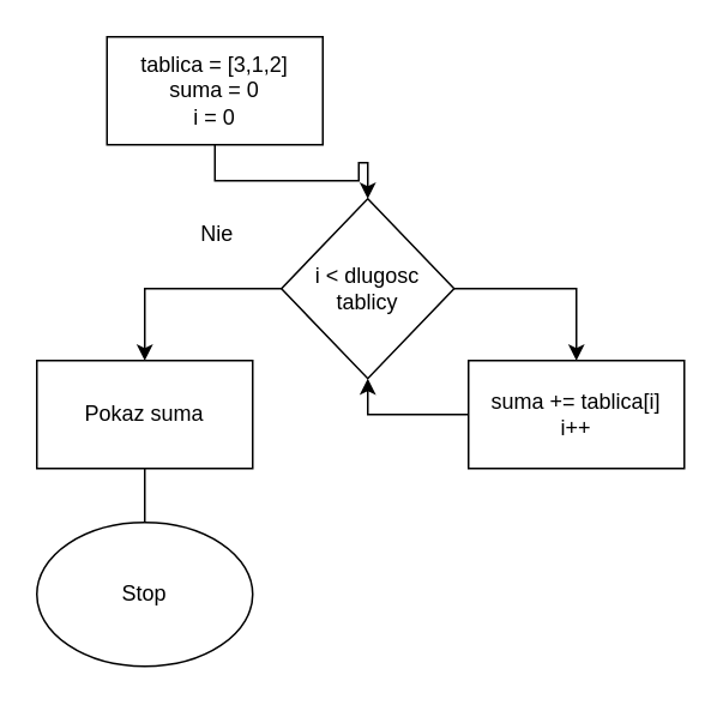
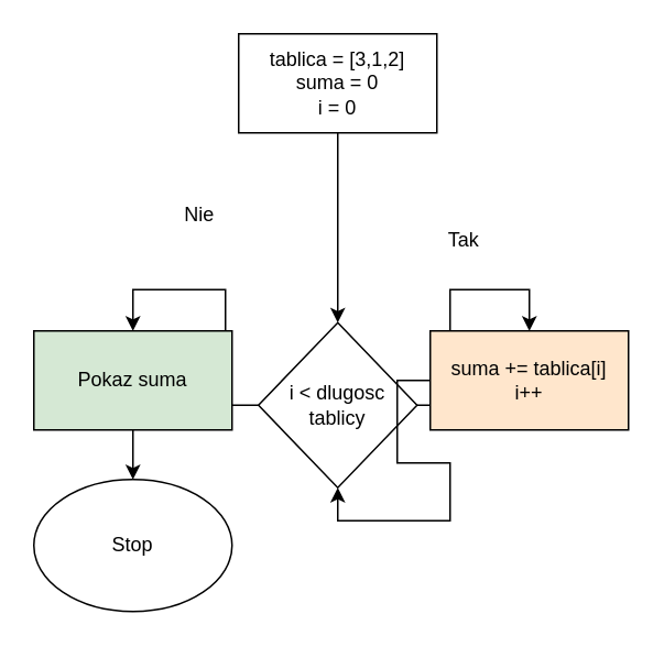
  <mxCell id="0" />
  <mxCell id="1" parent="0" />
  <mxCell id="2" value="Stop" style="ellipse;whiteSpace=wrap;html=1;" parent="1" vertex="1"><mxGeometry x="20" y="290" width="120" height="80" as="geometry" /></mxCell>
  <mxCell id="3" style="edgeStyle=orthogonalEdgeStyle;rounded=0;orthogonalLoop=1;jettySize=auto;html=1;entryX=0.5;entryY=0;entryDx=0;entryDy=0;" edge="1" parent="1" source="4" target="7"><mxGeometry relative="1" as="geometry" /></mxCell>
- <mxCell id="4" value="tablica = [3,1,2]&lt;br&gt;suma = 0&lt;br&gt;i = 0" style="rounded=0;whiteSpace=wrap;html=1;" parent="1" vertex="1"><mxGeometry x="59" y="20" width="120" height="60" as="geometry" /></mxCell>
+ <mxCell id="4" value="tablica = [3,1,2]&lt;br&gt;suma = 0&lt;br&gt;i = 0" style="rounded=0;whiteSpace=wrap;html=1;" parent="1" vertex="1"><mxGeometry x="144" y="20" width="120" height="60" as="geometry" /></mxCell>
  <mxCell id="5" style="edgeStyle=orthogonalEdgeStyle;rounded=0;orthogonalLoop=1;jettySize=auto;html=1;entryX=0.5;entryY=0;entryDx=0;entryDy=0;" parent="1" source="7" target="13" edge="1"><mxGeometry relative="1" as="geometry" /></mxCell>
  <mxCell id="6" style="edgeStyle=orthogonalEdgeStyle;rounded=0;orthogonalLoop=1;jettySize=auto;html=1;entryX=0.5;entryY=0;entryDx=0;entryDy=0;" parent="1" source="7" target="11" edge="1"><mxGeometry relative="1" as="geometry" /></mxCell>
- <mxCell id="7" value="i &amp;lt; dlugosc tablicy" style="rhombus;whiteSpace=wrap;html=1;" parent="1" vertex="1"><mxGeometry x="156" y="110" width="96" height="100" as="geometry" /></mxCell>
+ <mxCell id="7" value="i &amp;lt; dlugosc tablicy" style="rhombus;whiteSpace=wrap;html=1;" parent="1" vertex="1"><mxGeometry x="156" y="195" width="96" height="100" as="geometry" /></mxCell>
+ <mxCell id="8" value="Tak" style="text;html=1;align=center;verticalAlign=middle;resizable=0;points=[];autosize=1;strokeColor=none;fillColor=none;" parent="1" vertex="1"><mxGeometry x="260" y="130" width="40" height="30" as="geometry" /></mxCell>
  <mxCell id="9" value="Nie" style="text;html=1;align=center;verticalAlign=middle;resizable=0;points=[];autosize=1;strokeColor=none;fillColor=none;" parent="1" vertex="1"><mxGeometry x="100" y="115" width="40" height="30" as="geometry" /></mxCell>
- <mxCell id="10" style="edgeStyle=orthogonalEdgeStyle;rounded=0;orthogonalLoop=1;jettySize=auto;html=1;entryX=0.5;entryY=0;entryDx=0;entryDy=0;endArrow=none;" parent="1" source="11" target="2" edge="1"><mxGeometry relative="1" as="geometry" /></mxCell>
- <mxCell id="11" value="Pokaz suma" style="rounded=0;whiteSpace=wrap;html=1;" parent="1" vertex="1"><mxGeometry x="20" y="200" width="120" height="60" as="geometry" /></mxCell>
+ <mxCell id="10" style="edgeStyle=orthogonalEdgeStyle;rounded=0;orthogonalLoop=1;jettySize=auto;html=1;entryX=0.5;entryY=0;entryDx=0;entryDy=0;" parent="1" source="11" target="2" edge="1"><mxGeometry relative="1" as="geometry" /></mxCell>
+ <mxCell id="11" value="Pokaz suma" style="rounded=0;whiteSpace=wrap;html=1;fillColor=#d5e8d4;" parent="1" vertex="1"><mxGeometry x="20" y="200" width="120" height="60" as="geometry" /></mxCell>
  <mxCell id="12" style="edgeStyle=orthogonalEdgeStyle;rounded=0;orthogonalLoop=1;jettySize=auto;html=1;entryX=0.5;entryY=1;entryDx=0;entryDy=0;" parent="1" source="13" target="7" edge="1"><mxGeometry relative="1" as="geometry" /></mxCell>
- <mxCell id="13" value="suma += tablica[i]&lt;br&gt;i++" style="rounded=0;whiteSpace=wrap;html=1;" parent="1" vertex="1"><mxGeometry x="260" y="200" width="120" height="60" as="geometry" /></mxCell>
+ <mxCell id="13" value="suma += tablica[i]&lt;br&gt;i++" style="rounded=0;whiteSpace=wrap;html=1;fillColor=#ffe6cc;" parent="1" vertex="1"><mxGeometry x="260" y="200" width="120" height="60" as="geometry" /></mxCell>
